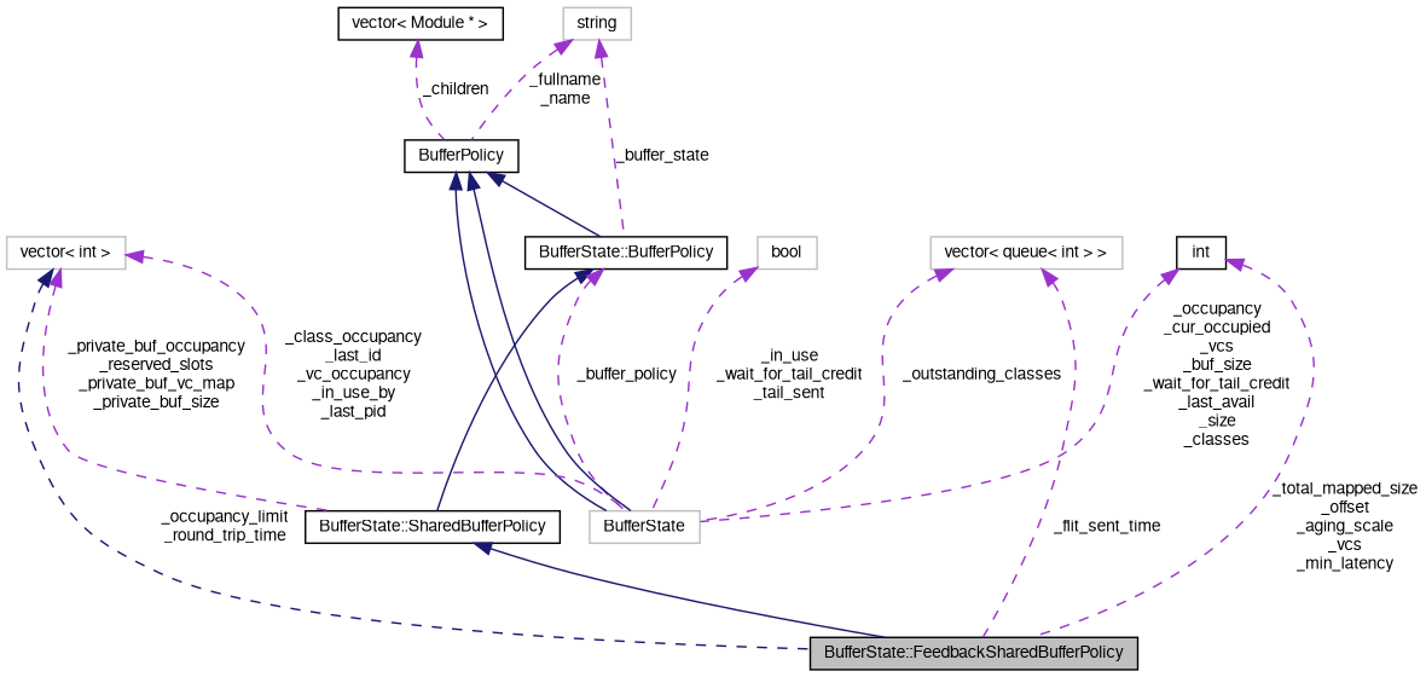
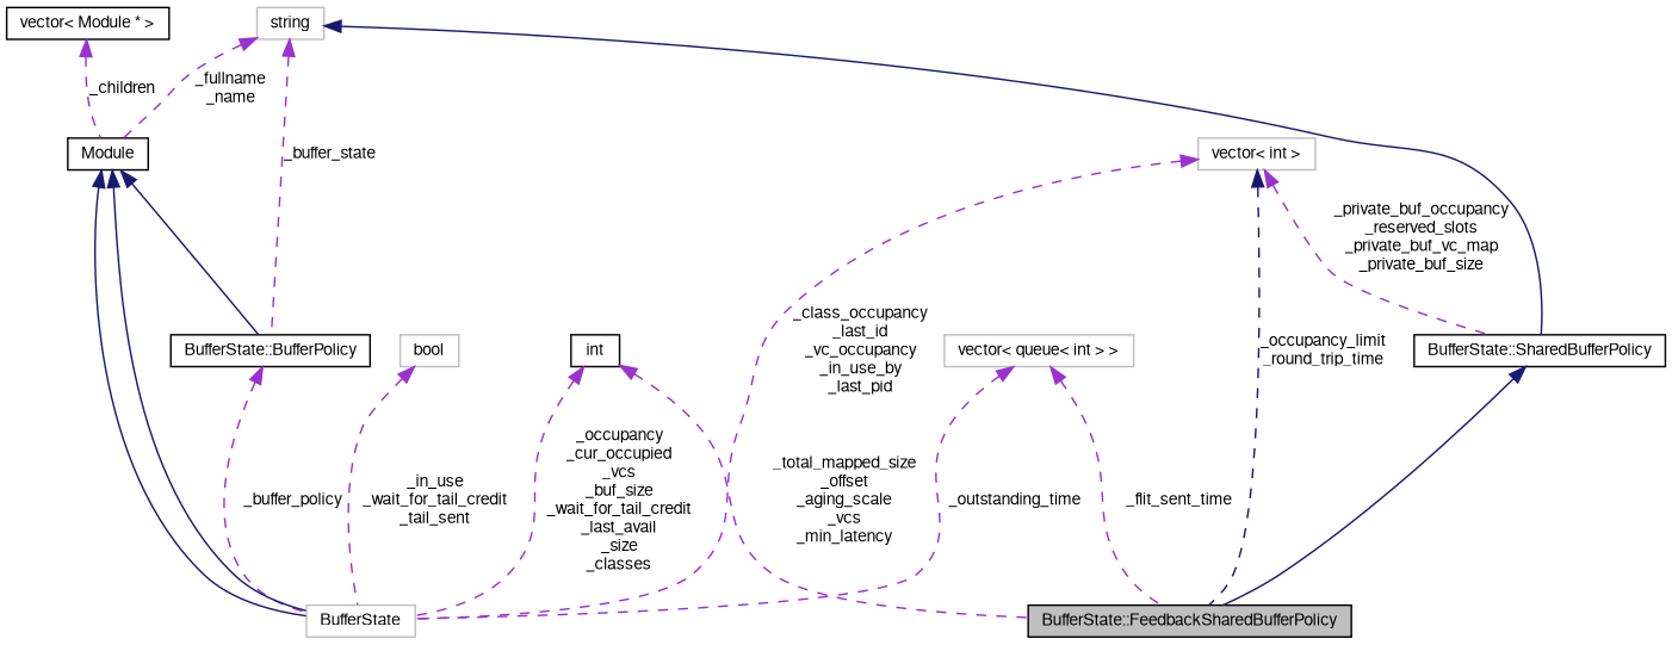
  digraph {
    node [color=black fontname=FreeSans fontsize=10 shape=record]
    edge [color=darkorchid3 dir=back fontname=FreeSans fontsize=10 labelfontname=FreeSans labelfontsize=10 style=dashed]
    n1 [fillcolor=grey75 fontcolor=black height=0.2 label="BufferState::FeedbackSharedBufferPolicy" style=filled width=0.4]
    n2 [height=0.2 label="BufferState::SharedBufferPolicy" width=0.4]
    n3 [height=0.2 label="BufferState::BufferPolicy" width=0.4]
    n4 [color=grey75 height=0.2 label=BufferState width=0.4]
-   n5 [height=0.2 label=BufferPolicy width=0.4]
+   n5 [height=0.2 label=Module width=0.4]
    n6 [color=grey75 height=0.2 label=string width=0.4]
    n7 [height=0.2 label="vector\< Module * \>" width=0.4]
    n8 [color=grey75 height=0.2 label="vector\< queue\< int \> \>" width=0.4]
    n9 [height=0.2 label=int width=0.4]
    n10 [color=grey75 height=0.2 label=bool width=0.4]
    n11 [color=grey75 height=0.2 label="vector\< int \>" width=0.4]
    n2 -> n1 [color=midnightblue style=solid]
-   n3 -> n2 [color=midnightblue style=solid]
+   n6 -> n2 [color=midnightblue style=solid]
    n3 -> n4 [label=_buffer_policy]
    n5 -> n3 [color=midnightblue style=solid]
    n5 -> n4 [color=midnightblue style=solid]
    n5 -> n4 [color=midnightblue style=solid]
    n6 -> n3 [label=_buffer_state]
    n6 -> n5 [label="_fullname\n_name"]
    n7 -> n5 [label=_children]
    n8 -> n1 [label=_flit_sent_time]
-   n8 -> n4 [label=_outstanding_classes]
+   n8 -> n4 [label=_outstanding_time]
    n9 -> n1 [label="_total_mapped_size\n_offset\n_aging_scale\n_vcs\n_min_latency"]
    n9 -> n4 [label="_occupancy\n_cur_occupied\n_vcs\n_buf_size\n_wait_for_tail_credit\n_last_avail\n_size\n_classes"]
    n10 -> n4 [label="_in_use\n_wait_for_tail_credit\n_tail_sent"]
    n11 -> n1 [color=midnightblue label="_occupancy_limit\n_round_trip_time"]
    n11 -> n2 [label="_private_buf_occupancy\n_reserved_slots\n_private_buf_vc_map\n_private_buf_size"]
    n11 -> n4 [label="_class_occupancy\n_last_id\n_vc_occupancy\n_in_use_by\n_last_pid"]
  }
